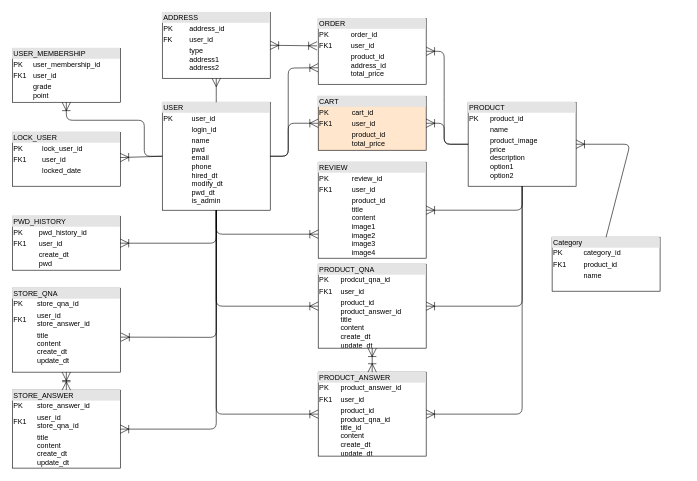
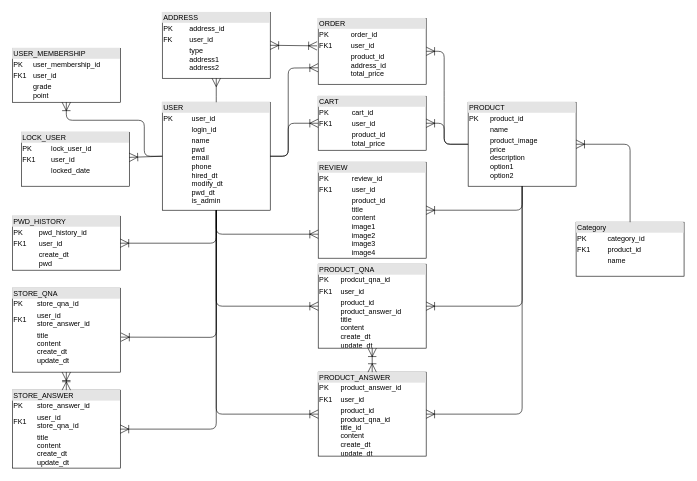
  <mxCell id="0" />
  <mxCell id="1" parent="0" />
  <mxCell id="2" value="&lt;div style=&quot;box-sizing: border-box ; width: 100% ; background: #e4e4e4 ; padding: 2px&quot;&gt;USER&lt;/div&gt;&lt;table style=&quot;width: 100% ; font-size: 1em&quot; cellpadding=&quot;2&quot; cellspacing=&quot;0&quot;&gt;&lt;tbody&gt;&lt;tr&gt;&lt;td&gt;PK&lt;/td&gt;&lt;td&gt;user_id&lt;/td&gt;&lt;/tr&gt;&lt;tr&gt;&lt;td&gt;&lt;br&gt;&lt;/td&gt;&lt;td&gt;login_id&lt;/td&gt;&lt;/tr&gt;&lt;tr&gt;&lt;td&gt;&lt;/td&gt;&lt;td&gt;name&lt;br&gt;pwd&lt;br&gt;email&lt;br&gt;phone&lt;br&gt;hired_dt&lt;br&gt;modify_dt&lt;br&gt;pwd_dt&lt;br&gt;is_admin&lt;/td&gt;&lt;/tr&gt;&lt;/tbody&gt;&lt;/table&gt;" style="verticalAlign=top;align=left;overflow=fill;html=1;" parent="1" vertex="1"><mxGeometry x="270" y="170" width="180" height="180" as="geometry" /></mxCell>
  <mxCell id="3" value="&lt;div style=&quot;box-sizing: border-box ; width: 100% ; background: #e4e4e4 ; padding: 2px&quot;&gt;ADDRESS&lt;/div&gt;&lt;table style=&quot;width: 100% ; font-size: 1em&quot; cellpadding=&quot;2&quot; cellspacing=&quot;0&quot;&gt;&lt;tbody&gt;&lt;tr&gt;&lt;td&gt;PK&lt;/td&gt;&lt;td&gt;address_id&lt;/td&gt;&lt;/tr&gt;&lt;tr&gt;&lt;td&gt;FK&lt;/td&gt;&lt;td&gt;user_id&lt;/td&gt;&lt;/tr&gt;&lt;tr&gt;&lt;td&gt;&lt;/td&gt;&lt;td&gt;type&lt;br&gt;address1&lt;br&gt;address2&lt;/td&gt;&lt;/tr&gt;&lt;/tbody&gt;&lt;/table&gt;" style="verticalAlign=top;align=left;overflow=fill;html=1;" parent="1" vertex="1"><mxGeometry x="270" y="20" width="180" height="110" as="geometry" /></mxCell>
- <mxCell id="4" value="&lt;div style=&quot;box-sizing: border-box ; width: 100% ; background: #e4e4e4 ; padding: 2px&quot;&gt;LOCK_USER&lt;/div&gt;&lt;table style=&quot;width: 100% ; font-size: 1em&quot; cellpadding=&quot;2&quot; cellspacing=&quot;0&quot;&gt;&lt;tbody&gt;&lt;tr&gt;&lt;td&gt;PK&lt;/td&gt;&lt;td&gt;lock_user_id&lt;/td&gt;&lt;/tr&gt;&lt;tr&gt;&lt;td&gt;FK1&lt;/td&gt;&lt;td&gt;user_id&lt;/td&gt;&lt;/tr&gt;&lt;tr&gt;&lt;td&gt;&lt;/td&gt;&lt;td&gt;locked_date&lt;/td&gt;&lt;/tr&gt;&lt;/tbody&gt;&lt;/table&gt;" style="verticalAlign=top;align=left;overflow=fill;html=1;" vertex="1" parent="1"><mxGeometry x="20" y="220" width="180" height="90" as="geometry" /></mxCell>
+ <mxCell id="4" value="&lt;div style=&quot;box-sizing: border-box ; width: 100% ; background: #e4e4e4 ; padding: 2px&quot;&gt;LOCK_USER&lt;/div&gt;&lt;table style=&quot;width: 100% ; font-size: 1em&quot; cellpadding=&quot;2&quot; cellspacing=&quot;0&quot;&gt;&lt;tbody&gt;&lt;tr&gt;&lt;td&gt;PK&lt;/td&gt;&lt;td&gt;lock_user_id&lt;/td&gt;&lt;/tr&gt;&lt;tr&gt;&lt;td&gt;FK1&lt;/td&gt;&lt;td&gt;user_id&lt;/td&gt;&lt;/tr&gt;&lt;tr&gt;&lt;td&gt;&lt;/td&gt;&lt;td&gt;locked_date&lt;/td&gt;&lt;/tr&gt;&lt;/tbody&gt;&lt;/table&gt;" style="verticalAlign=top;align=left;overflow=fill;html=1;" vertex="1" parent="1"><mxGeometry x="35" y="220" width="180" height="90" as="geometry" /></mxCell>
  <mxCell id="5" value="" style="endArrow=ERoneToMany;endFill=0;endSize=12;html=1;exitX=0;exitY=0.5;exitDx=0;exitDy=0;" edge="1" parent="1" source="2" target="4"><mxGeometry width="160" relative="1" as="geometry"><mxPoint x="270" y="271" as="sourcePoint" /><mxPoint x="200" y="287" as="targetPoint" /></mxGeometry></mxCell>
  <mxCell id="6" value="" style="endArrow=ERmany;endFill=0;endSize=12;html=1;exitX=0.5;exitY=0;exitDx=0;exitDy=0;entryX=0.5;entryY=1;entryDx=0;entryDy=0;" edge="1" parent="1" source="2" target="3"><mxGeometry width="160" relative="1" as="geometry"><mxPoint x="368.92" y="200" as="sourcePoint" /><mxPoint x="200" y="205.94" as="targetPoint" /><Array as="points"><mxPoint x="360" y="150" /></Array></mxGeometry></mxCell>
  <mxCell id="7" value="&lt;div style=&quot;box-sizing: border-box ; width: 100% ; background: #e4e4e4 ; padding: 2px&quot;&gt;PWD_HISTORY&lt;/div&gt;&lt;table style=&quot;width: 100% ; font-size: 1em&quot; cellpadding=&quot;2&quot; cellspacing=&quot;0&quot;&gt;&lt;tbody&gt;&lt;tr&gt;&lt;td&gt;PK&lt;/td&gt;&lt;td&gt;pwd_history_id&lt;/td&gt;&lt;/tr&gt;&lt;tr&gt;&lt;td&gt;FK1&lt;/td&gt;&lt;td&gt;user_id&lt;/td&gt;&lt;/tr&gt;&lt;tr&gt;&lt;td&gt;&lt;/td&gt;&lt;td&gt;create_dt&lt;br&gt;pwd&lt;/td&gt;&lt;/tr&gt;&lt;/tbody&gt;&lt;/table&gt;" style="verticalAlign=top;align=left;overflow=fill;html=1;" vertex="1" parent="1"><mxGeometry x="20" y="360" width="180" height="90" as="geometry" /></mxCell>
  <mxCell id="8" value="" style="endArrow=ERoneToMany;endFill=0;endSize=12;html=1;entryX=1;entryY=0.5;entryDx=0;entryDy=0;exitX=0.5;exitY=1;exitDx=0;exitDy=0;" edge="1" parent="1" source="2" target="7"><mxGeometry width="160" relative="1" as="geometry"><mxPoint x="369" y="420" as="sourcePoint" /><mxPoint x="200" y="420" as="targetPoint" /><Array as="points"><mxPoint x="360" y="405" /></Array></mxGeometry></mxCell>
  <mxCell id="9" value="&lt;div style=&quot;box-sizing: border-box ; width: 100% ; background: #e4e4e4 ; padding: 2px&quot;&gt;PRODUCT&lt;/div&gt;&lt;table style=&quot;width: 100% ; font-size: 1em&quot; cellpadding=&quot;2&quot; cellspacing=&quot;0&quot;&gt;&lt;tbody&gt;&lt;tr&gt;&lt;td&gt;PK&lt;/td&gt;&lt;td&gt;product_id&lt;/td&gt;&lt;/tr&gt;&lt;tr&gt;&lt;td&gt;&lt;br&gt;&lt;/td&gt;&lt;td&gt;name&lt;/td&gt;&lt;/tr&gt;&lt;tr&gt;&lt;td&gt;&lt;/td&gt;&lt;td&gt;product_image&lt;br&gt;price&lt;br&gt;description&lt;br&gt;option1&lt;br&gt;option2&lt;/td&gt;&lt;/tr&gt;&lt;/tbody&gt;&lt;/table&gt;" style="verticalAlign=top;align=left;overflow=fill;html=1;" vertex="1" parent="1"><mxGeometry x="780" y="170" width="180" height="140" as="geometry" /></mxCell>
  <mxCell id="10" value="" style="endArrow=ERoneToMany;endFill=0;endSize=12;html=1;exitX=0;exitY=0.5;exitDx=0;exitDy=0;entryX=1;entryY=0.5;entryDx=0;entryDy=0;" edge="1" parent="1" source="9" target="12"><mxGeometry width="160" relative="1" as="geometry"><mxPoint x="800" y="238.91" as="sourcePoint" /><mxPoint x="710" y="262.5" as="targetPoint" /><Array as="points"><mxPoint x="740" y="240" /><mxPoint x="740" y="160" /><mxPoint x="740" y="85" /></Array></mxGeometry></mxCell>
  <mxCell id="11" value="" style="endArrow=ERoneToMany;endFill=0;endSize=12;html=1;exitX=1;exitY=0.5;exitDx=0;exitDy=0;entryX=0;entryY=0.75;entryDx=0;entryDy=0;" edge="1" parent="1" source="2" target="12"><mxGeometry width="160" relative="1" as="geometry"><mxPoint x="540" y="290" as="sourcePoint" /><mxPoint x="530" y="262.5" as="targetPoint" /><Array as="points"><mxPoint x="480" y="260" /><mxPoint x="480" y="113" /></Array></mxGeometry></mxCell>
  <mxCell id="12" value="&lt;div style=&quot;box-sizing: border-box ; width: 100% ; background: #e4e4e4 ; padding: 2px&quot;&gt;ORDER&lt;/div&gt;&lt;table style=&quot;width: 100% ; font-size: 1em&quot; cellpadding=&quot;2&quot; cellspacing=&quot;0&quot;&gt;&lt;tbody&gt;&lt;tr&gt;&lt;td&gt;PK&lt;/td&gt;&lt;td&gt;order_id&lt;/td&gt;&lt;/tr&gt;&lt;tr&gt;&lt;td&gt;FK1&lt;/td&gt;&lt;td&gt;user_id&lt;/td&gt;&lt;/tr&gt;&lt;tr&gt;&lt;td&gt;&lt;/td&gt;&lt;td&gt;product_id&lt;br&gt;address_id&lt;br&gt;total_price&lt;/td&gt;&lt;/tr&gt;&lt;/tbody&gt;&lt;/table&gt;" style="verticalAlign=top;align=left;overflow=fill;html=1;" vertex="1" parent="1"><mxGeometry x="530" y="30" width="180" height="110" as="geometry" /></mxCell>
  <mxCell id="13" value="" style="endArrow=ERoneToMany;endFill=0;endSize=12;html=1;entryX=1;entryY=0.5;entryDx=0;entryDy=0;startArrow=ERoneToMany;startFill=0;startSize=12;exitX=-0.011;exitY=0.418;exitDx=0;exitDy=0;exitPerimeter=0;" edge="1" parent="1" source="12" target="3"><mxGeometry width="160" relative="1" as="geometry"><mxPoint x="520" y="75" as="sourcePoint" /><mxPoint x="490" y="92.188" as="targetPoint" /><Array as="points" /></mxGeometry></mxCell>
- <mxCell id="14" value="&lt;div style=&quot;box-sizing: border-box ; width: 100% ; background: #e4e4e4 ; padding: 2px&quot;&gt;CART&lt;/div&gt;&lt;table style=&quot;width: 100% ; font-size: 1em&quot; cellpadding=&quot;2&quot; cellspacing=&quot;0&quot;&gt;&lt;tbody&gt;&lt;tr&gt;&lt;td&gt;PK&lt;/td&gt;&lt;td&gt;cart_id&lt;/td&gt;&lt;/tr&gt;&lt;tr&gt;&lt;td&gt;FK1&lt;/td&gt;&lt;td&gt;user_id&lt;/td&gt;&lt;/tr&gt;&lt;tr&gt;&lt;td&gt;&lt;/td&gt;&lt;td&gt;product_id&lt;br&gt;total_price&lt;/td&gt;&lt;/tr&gt;&lt;/tbody&gt;&lt;/table&gt;" style="verticalAlign=top;align=left;overflow=fill;html=1;fillColor=#ffe6cc;" vertex="1" parent="1"><mxGeometry x="530" y="160" width="180" height="90" as="geometry" /></mxCell>
+ <mxCell id="14" value="&lt;div style=&quot;box-sizing: border-box ; width: 100% ; background: #e4e4e4 ; padding: 2px&quot;&gt;CART&lt;/div&gt;&lt;table style=&quot;width: 100% ; font-size: 1em&quot; cellpadding=&quot;2&quot; cellspacing=&quot;0&quot;&gt;&lt;tbody&gt;&lt;tr&gt;&lt;td&gt;PK&lt;/td&gt;&lt;td&gt;cart_id&lt;/td&gt;&lt;/tr&gt;&lt;tr&gt;&lt;td&gt;FK1&lt;/td&gt;&lt;td&gt;user_id&lt;/td&gt;&lt;/tr&gt;&lt;tr&gt;&lt;td&gt;&lt;/td&gt;&lt;td&gt;product_id&lt;br&gt;total_price&lt;/td&gt;&lt;/tr&gt;&lt;/tbody&gt;&lt;/table&gt;" style="verticalAlign=top;align=left;overflow=fill;html=1;" vertex="1" parent="1"><mxGeometry x="530" y="160" width="180" height="90" as="geometry" /></mxCell>
  <mxCell id="15" value="" style="endArrow=ERoneToMany;endFill=0;endSize=12;html=1;entryX=0;entryY=0.5;entryDx=0;entryDy=0;" edge="1" parent="1" target="14"><mxGeometry width="160" relative="1" as="geometry"><mxPoint x="450" y="260" as="sourcePoint" /><mxPoint x="540" y="195" as="targetPoint" /><Array as="points"><mxPoint x="480" y="260" /><mxPoint x="480" y="205" /></Array></mxGeometry></mxCell>
  <mxCell id="16" value="" style="endArrow=ERoneToMany;endFill=0;endSize=12;html=1;entryX=1;entryY=0.5;entryDx=0;entryDy=0;exitX=0;exitY=0.5;exitDx=0;exitDy=0;" edge="1" parent="1" source="9" target="14"><mxGeometry width="160" relative="1" as="geometry"><mxPoint x="790" y="250" as="sourcePoint" /><mxPoint x="720" y="195" as="targetPoint" /><Array as="points"><mxPoint x="740" y="240" /><mxPoint x="740" y="205" /></Array></mxGeometry></mxCell>
  <mxCell id="17" value="&lt;div style=&quot;box-sizing: border-box ; width: 100% ; background: #e4e4e4 ; padding: 2px&quot;&gt;REVIEW&lt;/div&gt;&lt;table style=&quot;width: 100% ; font-size: 1em&quot; cellpadding=&quot;2&quot; cellspacing=&quot;0&quot;&gt;&lt;tbody&gt;&lt;tr&gt;&lt;td&gt;PK&lt;/td&gt;&lt;td&gt;review_id&lt;/td&gt;&lt;/tr&gt;&lt;tr&gt;&lt;td&gt;FK1&lt;/td&gt;&lt;td&gt;user_id&lt;/td&gt;&lt;/tr&gt;&lt;tr&gt;&lt;td&gt;&lt;/td&gt;&lt;td&gt;product_id&lt;br&gt;title&lt;br&gt;content&lt;br&gt;image1&lt;br&gt;image2&lt;br&gt;image3&lt;br&gt;image4&lt;br&gt;&lt;br&gt;&lt;/td&gt;&lt;/tr&gt;&lt;/tbody&gt;&lt;/table&gt;" style="verticalAlign=top;align=left;overflow=fill;html=1;" vertex="1" parent="1"><mxGeometry x="530" y="270" width="180" height="160" as="geometry" /></mxCell>
  <mxCell id="18" value="" style="endArrow=ERoneToMany;endFill=0;endSize=12;html=1;entryX=1;entryY=0.5;entryDx=0;entryDy=0;exitX=0.5;exitY=1;exitDx=0;exitDy=0;" edge="1" parent="1" source="9" target="17"><mxGeometry width="160" relative="1" as="geometry"><mxPoint x="780" y="410" as="sourcePoint" /><mxPoint x="710" y="495" as="targetPoint" /><Array as="points"><mxPoint x="870" y="350" /></Array></mxGeometry></mxCell>
  <mxCell id="19" value="" style="endArrow=ERoneToMany;endFill=0;endSize=12;html=1;entryX=0;entryY=0.75;entryDx=0;entryDy=0;" edge="1" parent="1" target="17"><mxGeometry width="160" relative="1" as="geometry"><mxPoint x="360" y="350" as="sourcePoint" /><mxPoint x="270" y="475" as="targetPoint" /><Array as="points"><mxPoint x="360" y="390" /></Array></mxGeometry></mxCell>
  <mxCell id="20" value="&lt;div style=&quot;box-sizing: border-box ; width: 100% ; background: #e4e4e4 ; padding: 2px&quot;&gt;USER_MEMBERSHIP&lt;/div&gt;&lt;table style=&quot;width: 100% ; font-size: 1em&quot; cellpadding=&quot;2&quot; cellspacing=&quot;0&quot;&gt;&lt;tbody&gt;&lt;tr&gt;&lt;td&gt;PK&lt;/td&gt;&lt;td&gt;user_membership_id&lt;/td&gt;&lt;/tr&gt;&lt;tr&gt;&lt;td&gt;FK1&lt;/td&gt;&lt;td&gt;user_id&lt;/td&gt;&lt;/tr&gt;&lt;tr&gt;&lt;td&gt;&lt;/td&gt;&lt;td&gt;grade&lt;br&gt;point&lt;/td&gt;&lt;/tr&gt;&lt;/tbody&gt;&lt;/table&gt;" style="verticalAlign=top;align=left;overflow=fill;html=1;" vertex="1" parent="1"><mxGeometry x="20" y="80" width="180" height="90" as="geometry" /></mxCell>
  <mxCell id="21" value="" style="endArrow=ERoneToMany;endFill=0;endSize=12;html=1;exitX=0;exitY=0.5;exitDx=0;exitDy=0;entryX=0.5;entryY=1;entryDx=0;entryDy=0;" edge="1" parent="1" source="2" target="20"><mxGeometry width="160" relative="1" as="geometry"><mxPoint x="180" y="183.91" as="sourcePoint" /><mxPoint x="110" y="186.097" as="targetPoint" /><Array as="points"><mxPoint x="240" y="260" /><mxPoint x="240" y="200" /><mxPoint x="110" y="200" /></Array></mxGeometry></mxCell>
  <mxCell id="22" value="&lt;div style=&quot;box-sizing: border-box ; width: 100% ; background: #e4e4e4 ; padding: 2px&quot;&gt;PRODUCT_QNA&lt;/div&gt;&lt;table style=&quot;width: 100% ; font-size: 1em&quot; cellpadding=&quot;2&quot; cellspacing=&quot;0&quot;&gt;&lt;tbody&gt;&lt;tr&gt;&lt;td&gt;PK&lt;/td&gt;&lt;td&gt;prodcut_qna_id&lt;/td&gt;&lt;/tr&gt;&lt;tr&gt;&lt;td&gt;FK1&lt;/td&gt;&lt;td&gt;user_id&lt;/td&gt;&lt;/tr&gt;&lt;tr&gt;&lt;td&gt;&lt;/td&gt;&lt;td&gt;product_id&lt;br&gt;product_answer_id&lt;br&gt;title&lt;br&gt;content&lt;br&gt;create_dt&lt;br&gt;update_dt&lt;/td&gt;&lt;/tr&gt;&lt;/tbody&gt;&lt;/table&gt;" style="verticalAlign=top;align=left;overflow=fill;html=1;" vertex="1" parent="1"><mxGeometry x="530" y="440" width="180" height="140" as="geometry" /></mxCell>
  <mxCell id="23" value="&lt;div style=&quot;box-sizing: border-box ; width: 100% ; background: #e4e4e4 ; padding: 2px&quot;&gt;PRODUCT_ANSWER&lt;/div&gt;&lt;table style=&quot;width: 100% ; font-size: 1em&quot; cellpadding=&quot;2&quot; cellspacing=&quot;0&quot;&gt;&lt;tbody&gt;&lt;tr&gt;&lt;td&gt;PK&lt;/td&gt;&lt;td&gt;product_answer_id&lt;/td&gt;&lt;/tr&gt;&lt;tr&gt;&lt;td&gt;FK1&lt;/td&gt;&lt;td&gt;user_id&lt;br&gt;&lt;/td&gt;&lt;/tr&gt;&lt;tr&gt;&lt;td&gt;&lt;/td&gt;&lt;td&gt;product_id&lt;br&gt;product_qna_id&lt;br&gt;title_id&lt;br&gt;content&lt;br&gt;create_dt&lt;br&gt;update_dt&lt;/td&gt;&lt;/tr&gt;&lt;/tbody&gt;&lt;/table&gt;" style="verticalAlign=top;align=left;overflow=fill;html=1;" vertex="1" parent="1"><mxGeometry x="530" y="620" width="180" height="140" as="geometry" /></mxCell>
  <mxCell id="24" value="" style="endArrow=ERoneToMany;endFill=0;endSize=12;html=1;entryX=1;entryY=0.5;entryDx=0;entryDy=0;exitX=0.5;exitY=1;exitDx=0;exitDy=0;" edge="1" parent="1" source="9" target="22"><mxGeometry width="160" relative="1" as="geometry"><mxPoint x="870" y="480" as="sourcePoint" /><mxPoint x="710" y="520" as="targetPoint" /><Array as="points"><mxPoint x="870" y="510" /></Array></mxGeometry></mxCell>
  <mxCell id="25" value="" style="endArrow=ERoneToMany;endFill=0;endSize=12;html=1;entryX=1;entryY=0.5;entryDx=0;entryDy=0;exitX=0.5;exitY=1;exitDx=0;exitDy=0;" edge="1" parent="1" source="9" target="23"><mxGeometry width="160" relative="1" as="geometry"><mxPoint x="880" y="320" as="sourcePoint" /><mxPoint x="720" y="515" as="targetPoint" /><Array as="points"><mxPoint x="870" y="690" /></Array></mxGeometry></mxCell>
  <mxCell id="26" value="" style="endArrow=ERoneToMany;endFill=0;endSize=12;html=1;entryX=0;entryY=0.5;entryDx=0;entryDy=0;exitX=0.5;exitY=1;exitDx=0;exitDy=0;" edge="1" parent="1" source="2" target="22"><mxGeometry width="160" relative="1" as="geometry"><mxPoint x="350" y="470" as="sourcePoint" /><mxPoint x="520" y="510" as="targetPoint" /><Array as="points"><mxPoint x="360" y="510" /></Array></mxGeometry></mxCell>
  <mxCell id="27" value="" style="endArrow=ERoneToMany;endFill=0;endSize=12;html=1;entryX=0;entryY=0.5;entryDx=0;entryDy=0;" edge="1" parent="1" source="2" target="23"><mxGeometry width="160" relative="1" as="geometry"><mxPoint x="340" y="460" as="sourcePoint" /><mxPoint x="510" y="615" as="targetPoint" /><Array as="points"><mxPoint x="360" y="690" /></Array></mxGeometry></mxCell>
  <mxCell id="28" value="&lt;div style=&quot;box-sizing: border-box ; width: 100% ; background: #e4e4e4 ; padding: 2px&quot;&gt;STORE_QNA&lt;/div&gt;&lt;table style=&quot;width: 100% ; font-size: 1em&quot; cellpadding=&quot;2&quot; cellspacing=&quot;0&quot;&gt;&lt;tbody&gt;&lt;tr&gt;&lt;td&gt;PK&lt;/td&gt;&lt;td&gt;store_qna_id&lt;/td&gt;&lt;/tr&gt;&lt;tr&gt;&lt;td&gt;FK1&lt;/td&gt;&lt;td&gt;user_id&lt;br&gt;store_answer_id&lt;/td&gt;&lt;/tr&gt;&lt;tr&gt;&lt;td&gt;&lt;/td&gt;&lt;td&gt;title&lt;br&gt;content&lt;br&gt;create_dt&lt;br&gt;update_dt&lt;/td&gt;&lt;/tr&gt;&lt;/tbody&gt;&lt;/table&gt;" style="verticalAlign=top;align=left;overflow=fill;html=1;" vertex="1" parent="1"><mxGeometry x="20" y="480" width="180" height="140" as="geometry" /></mxCell>
  <mxCell id="29" value="" style="endArrow=ERoneToMany;endFill=0;endSize=12;html=1;entryX=1.006;entryY=0.583;entryDx=0;entryDy=0;exitX=0.5;exitY=1;exitDx=0;exitDy=0;entryPerimeter=0;" edge="1" parent="1" source="2" target="28"><mxGeometry width="160" relative="1" as="geometry"><mxPoint x="370" y="490" as="sourcePoint" /><mxPoint x="210" y="545" as="targetPoint" /><Array as="points"><mxPoint x="360" y="562" /></Array></mxGeometry></mxCell>
  <mxCell id="30" value="&lt;div style=&quot;box-sizing: border-box ; width: 100% ; background: #e4e4e4 ; padding: 2px&quot;&gt;STORE_ANSWER&lt;/div&gt;&lt;table style=&quot;width: 100% ; font-size: 1em&quot; cellpadding=&quot;2&quot; cellspacing=&quot;0&quot;&gt;&lt;tbody&gt;&lt;tr&gt;&lt;td&gt;PK&lt;/td&gt;&lt;td&gt;store_answer_id&lt;/td&gt;&lt;/tr&gt;&lt;tr&gt;&lt;td&gt;FK1&lt;/td&gt;&lt;td&gt;user_id&lt;br&gt;store_qna_id&lt;/td&gt;&lt;/tr&gt;&lt;tr&gt;&lt;td&gt;&lt;/td&gt;&lt;td&gt;title&lt;br&gt;content&lt;br&gt;create_dt&lt;br&gt;update_dt&lt;/td&gt;&lt;/tr&gt;&lt;/tbody&gt;&lt;/table&gt;" style="verticalAlign=top;align=left;overflow=fill;html=1;" vertex="1" parent="1"><mxGeometry x="20" y="650" width="180" height="130" as="geometry" /></mxCell>
  <mxCell id="31" value="" style="endArrow=ERoneToMany;endFill=0;endSize=12;html=1;entryX=1;entryY=0.5;entryDx=0;entryDy=0;exitX=0.5;exitY=1;exitDx=0;exitDy=0;" edge="1" parent="1" source="2" target="30"><mxGeometry width="160" relative="1" as="geometry"><mxPoint x="378.92" y="480" as="sourcePoint" /><mxPoint x="220" y="679.96" as="targetPoint" /><Array as="points"><mxPoint x="360" y="715" /></Array></mxGeometry></mxCell>
  <mxCell id="32" value="" style="endArrow=ERoneToMany;endFill=0;endSize=12;html=1;exitX=0.5;exitY=0;exitDx=0;exitDy=0;entryX=0.5;entryY=1;entryDx=0;entryDy=0;startSize=12;startArrow=ERoneToMany;startFill=0;" edge="1" parent="1" source="23" target="22"><mxGeometry width="160" relative="1" as="geometry"><mxPoint x="670" y="600" as="sourcePoint" /><mxPoint x="600" y="602.188" as="targetPoint" /></mxGeometry></mxCell>
  <mxCell id="33" value="" style="endArrow=ERoneToMany;endFill=0;endSize=12;html=1;exitX=0.5;exitY=0;exitDx=0;exitDy=0;entryX=0.5;entryY=1;entryDx=0;entryDy=0;startSize=12;startArrow=ERoneToMany;startFill=0;" edge="1" parent="1" source="30" target="28"><mxGeometry width="160" relative="1" as="geometry"><mxPoint x="280" y="640" as="sourcePoint" /><mxPoint x="210" y="642.188" as="targetPoint" /></mxGeometry></mxCell>
- <mxCell id="34" value="&lt;div style=&quot;box-sizing: border-box ; width: 100% ; background: #e4e4e4 ; padding: 2px&quot;&gt;Category&lt;/div&gt;&lt;table style=&quot;width: 100% ; font-size: 1em&quot; cellpadding=&quot;2&quot; cellspacing=&quot;0&quot;&gt;&lt;tbody&gt;&lt;tr&gt;&lt;td&gt;PK&lt;/td&gt;&lt;td&gt;category_id&lt;/td&gt;&lt;/tr&gt;&lt;tr&gt;&lt;td&gt;FK1&lt;/td&gt;&lt;td&gt;product_id&lt;/td&gt;&lt;/tr&gt;&lt;tr&gt;&lt;td&gt;&lt;/td&gt;&lt;td&gt;name&lt;/td&gt;&lt;/tr&gt;&lt;/tbody&gt;&lt;/table&gt;" style="verticalAlign=top;align=left;overflow=fill;html=1;" vertex="1" parent="1"><mxGeometry x="920" y="395" width="180" height="90" as="geometry" /></mxCell>
+ <mxCell id="34" value="&lt;div style=&quot;box-sizing: border-box ; width: 100% ; background: #e4e4e4 ; padding: 2px&quot;&gt;Category&lt;/div&gt;&lt;table style=&quot;width: 100% ; font-size: 1em&quot; cellpadding=&quot;2&quot; cellspacing=&quot;0&quot;&gt;&lt;tbody&gt;&lt;tr&gt;&lt;td&gt;PK&lt;/td&gt;&lt;td&gt;category_id&lt;/td&gt;&lt;/tr&gt;&lt;tr&gt;&lt;td&gt;FK1&lt;/td&gt;&lt;td&gt;product_id&lt;/td&gt;&lt;/tr&gt;&lt;tr&gt;&lt;td&gt;&lt;/td&gt;&lt;td&gt;name&lt;/td&gt;&lt;/tr&gt;&lt;/tbody&gt;&lt;/table&gt;" style="verticalAlign=top;align=left;overflow=fill;html=1;" vertex="1" parent="1"><mxGeometry x="960" y="370" width="180" height="90" as="geometry" /></mxCell>
  <mxCell id="35" value="" style="endArrow=ERoneToMany;endFill=0;endSize=12;html=1;exitX=0.5;exitY=0;exitDx=0;exitDy=0;entryX=1;entryY=0.5;entryDx=0;entryDy=0;" edge="1" parent="1" source="34" target="9"><mxGeometry width="160" relative="1" as="geometry"><mxPoint x="1085" y="330" as="sourcePoint" /><mxPoint x="1015" y="332.188" as="targetPoint" /><Array as="points"><mxPoint x="1050" y="240" /></Array></mxGeometry></mxCell>
